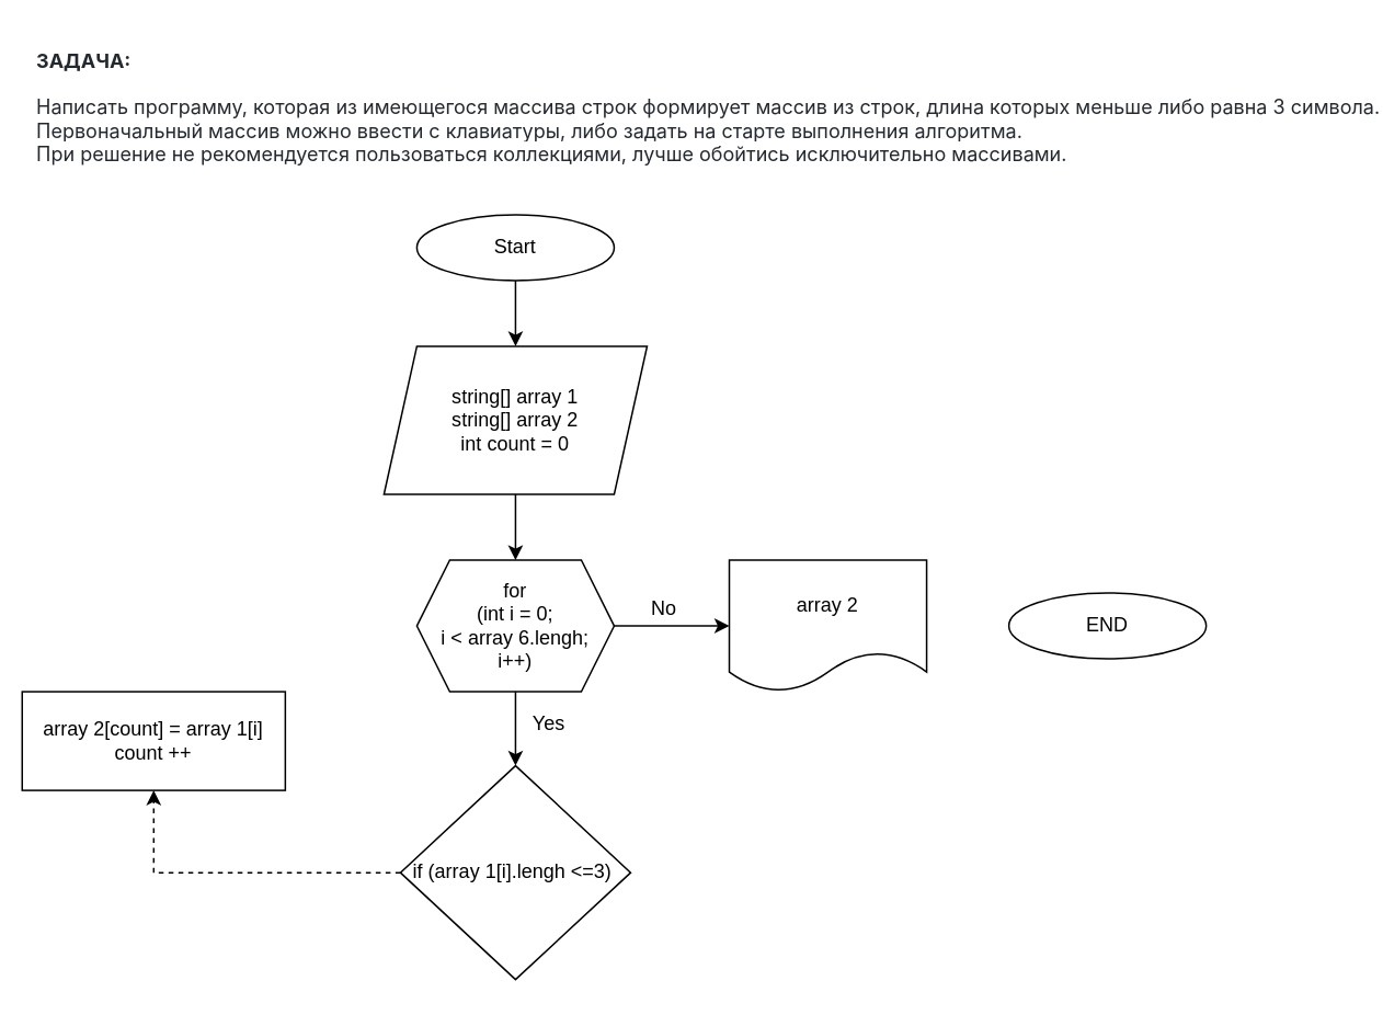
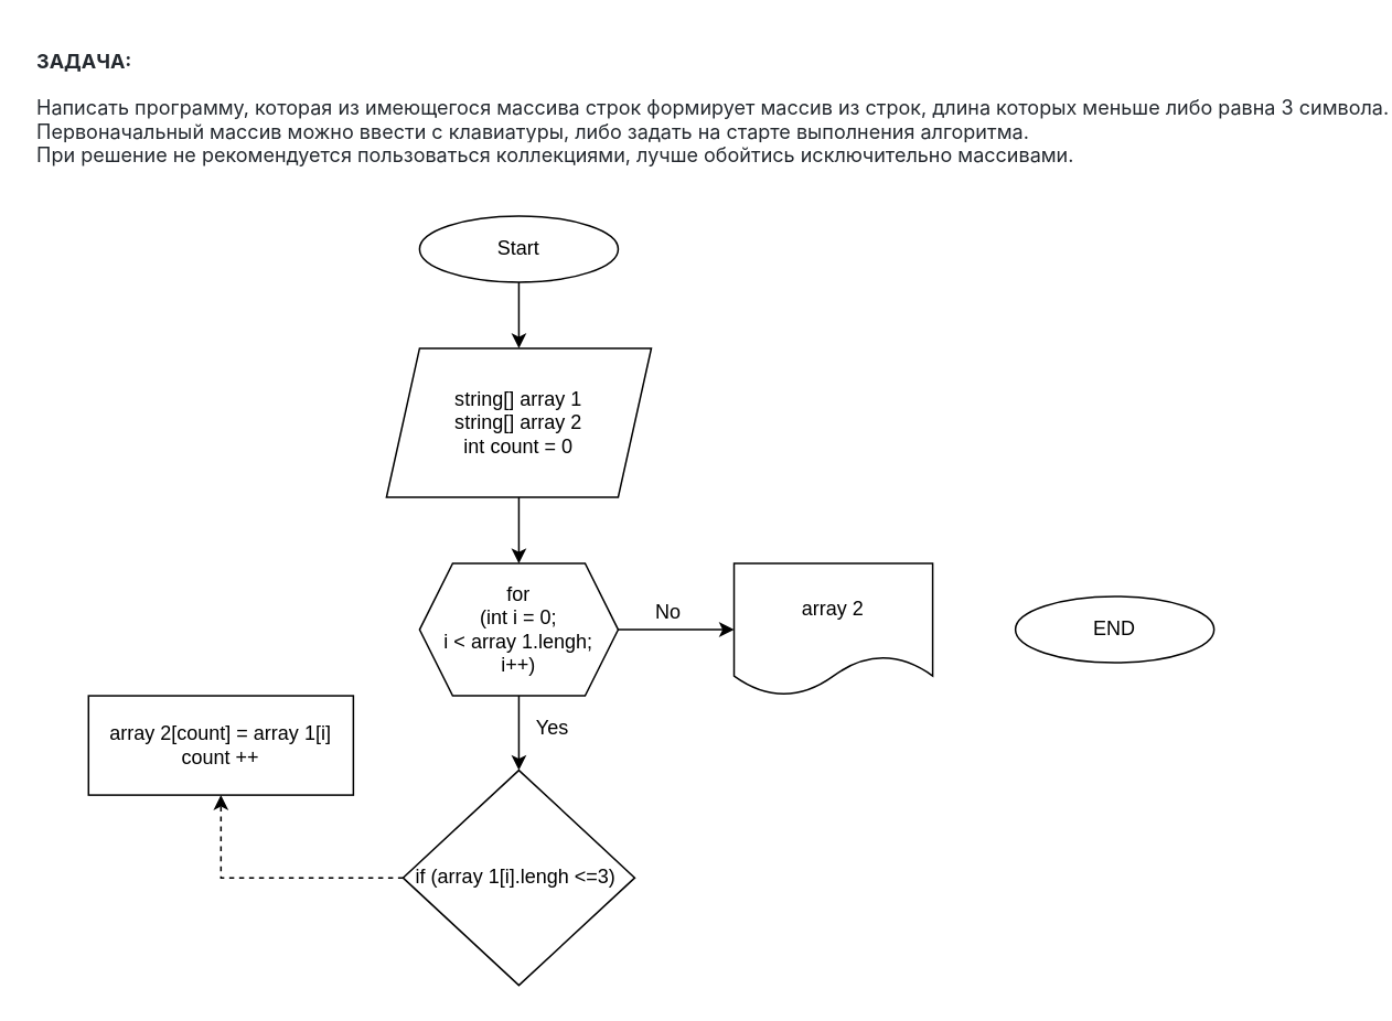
  <mxCell id="0" />
  <mxCell id="1" parent="0" />
  <mxCell id="2" value="&lt;span style=&quot;color: rgb(36, 41, 47); font-family: -apple-system, BlinkMacSystemFont, &amp;quot;Segoe UI&amp;quot;, Helvetica, Arial, sans-serif, &amp;quot;Apple Color Emoji&amp;quot;, &amp;quot;Segoe UI Emoji&amp;quot;; background-color: rgb(255, 255, 255);&quot;&gt;&lt;font style=&quot;font-size: 12px;&quot;&gt;&lt;b&gt;ЗАДАЧА:&lt;/b&gt;&lt;br&gt;&lt;br&gt;Написать программу, которая из имеющегося массива строк формирует массив из строк, длина которых меньше либо равна 3 символа. &lt;br&gt;Первоначальный массив можно ввести с клавиатуры, либо задать на старте выполнения алгоритма. &lt;br&gt;При решение не рекомендуется пользоваться коллекциями, лучше обойтись исключительно массивами.&lt;/font&gt;&lt;/span&gt;" style="text;html=1;align=left;verticalAlign=middle;resizable=0;points=[];autosize=1;strokeColor=none;fillColor=none;" parent="1" vertex="1"><mxGeometry x="20" y="20" width="780" height="90" as="geometry" /></mxCell>
  <mxCell id="3" value="" style="edgeStyle=orthogonalEdgeStyle;rounded=0;orthogonalLoop=1;jettySize=auto;html=1;fontSize=12;" parent="1" source="4" target="12" edge="1"><mxGeometry relative="1" as="geometry" /></mxCell>
  <mxCell id="4" value="Start" style="ellipse;whiteSpace=wrap;html=1;fontSize=12;" parent="1" vertex="1"><mxGeometry x="253" y="130" width="120" height="40" as="geometry" /></mxCell>
  <mxCell id="5" value="END" style="ellipse;whiteSpace=wrap;html=1;fontSize=12;" parent="1" vertex="1"><mxGeometry x="613" y="360" width="120" height="40" as="geometry" /></mxCell>
  <mxCell id="6" style="edgeStyle=orthogonalEdgeStyle;rounded=0;orthogonalLoop=1;jettySize=auto;html=1;entryX=0.5;entryY=1;entryDx=0;entryDy=0;fontSize=12;dashed=1;" parent="1" source="8" target="14" edge="1"><mxGeometry relative="1" as="geometry" /></mxCell>
  <mxCell id="7" value="" style="edgeStyle=orthogonalEdgeStyle;rounded=0;orthogonalLoop=1;jettySize=auto;html=1;fontSize=12;exitX=1;exitY=0.5;exitDx=0;exitDy=0;" parent="1" source="10" target="13" edge="1"><mxGeometry relative="1" as="geometry" /></mxCell>
  <mxCell id="8" value="if (array 1[i].lengh &amp;lt;=3)&amp;nbsp;" style="rhombus;whiteSpace=wrap;html=1;fontSize=12;" parent="1" vertex="1"><mxGeometry x="243" y="465" width="140" height="130" as="geometry" /></mxCell>
  <mxCell id="9" style="edgeStyle=orthogonalEdgeStyle;rounded=0;orthogonalLoop=1;jettySize=auto;html=1;entryX=0.5;entryY=0;entryDx=0;entryDy=0;fontSize=12;" parent="1" source="10" target="8" edge="1"><mxGeometry relative="1" as="geometry" /></mxCell>
- <mxCell id="10" value="for &lt;br&gt;(int i = 0;&lt;br&gt;i &amp;lt; array 6.lengh;&lt;br&gt;i++)" style="shape=hexagon;perimeter=hexagonPerimeter2;whiteSpace=wrap;html=1;fixedSize=1;fontSize=12;" parent="1" vertex="1"><mxGeometry x="253" y="340" width="120" height="80" as="geometry" /></mxCell>
+ <mxCell id="10" value="for &lt;br&gt;(int i = 0;&lt;br&gt;i &amp;lt; array 1.lengh;&lt;br&gt;i++)" style="shape=hexagon;perimeter=hexagonPerimeter2;whiteSpace=wrap;html=1;fixedSize=1;fontSize=12;" parent="1" vertex="1"><mxGeometry x="253" y="340" width="120" height="80" as="geometry" /></mxCell>
  <mxCell id="11" value="" style="edgeStyle=orthogonalEdgeStyle;rounded=0;orthogonalLoop=1;jettySize=auto;html=1;fontSize=12;" parent="1" source="12" target="10" edge="1"><mxGeometry relative="1" as="geometry" /></mxCell>
  <mxCell id="12" value="string[] array 1&lt;br&gt;string[] array 2&lt;br&gt;int count = 0" style="shape=parallelogram;perimeter=parallelogramPerimeter;whiteSpace=wrap;html=1;fixedSize=1;fontSize=12;" parent="1" vertex="1"><mxGeometry x="233" y="210" width="160" height="90" as="geometry" /></mxCell>
  <mxCell id="13" value="array 2" style="shape=document;whiteSpace=wrap;html=1;boundedLbl=1;fontSize=12;" parent="1" vertex="1"><mxGeometry x="443" y="340" width="120" height="80" as="geometry" /></mxCell>
- <mxCell id="14" value="array 2[count] = array 1[i]&lt;br&gt;count ++" style="rounded=0;whiteSpace=wrap;html=1;fontSize=12;" parent="1" vertex="1"><mxGeometry x="13" y="420" width="160" height="60" as="geometry" /></mxCell>
+ <mxCell id="14" value="array 2[count] = array 1[i]&lt;br&gt;count ++" style="rounded=0;whiteSpace=wrap;html=1;fontSize=12;" parent="1" vertex="1"><mxGeometry x="53" y="420" width="160" height="60" as="geometry" /></mxCell>
  <mxCell id="15" value="Yes" style="text;html=1;align=center;verticalAlign=middle;resizable=0;points=[];autosize=1;strokeColor=none;fillColor=none;" vertex="1" parent="1"><mxGeometry x="313" y="425" width="40" height="30" as="geometry" /></mxCell>
  <mxCell id="16" value="No" style="text;html=1;align=center;verticalAlign=middle;resizable=0;points=[];autosize=1;strokeColor=none;fillColor=none;" vertex="1" parent="1"><mxGeometry x="383" y="355" width="40" height="30" as="geometry" /></mxCell>
